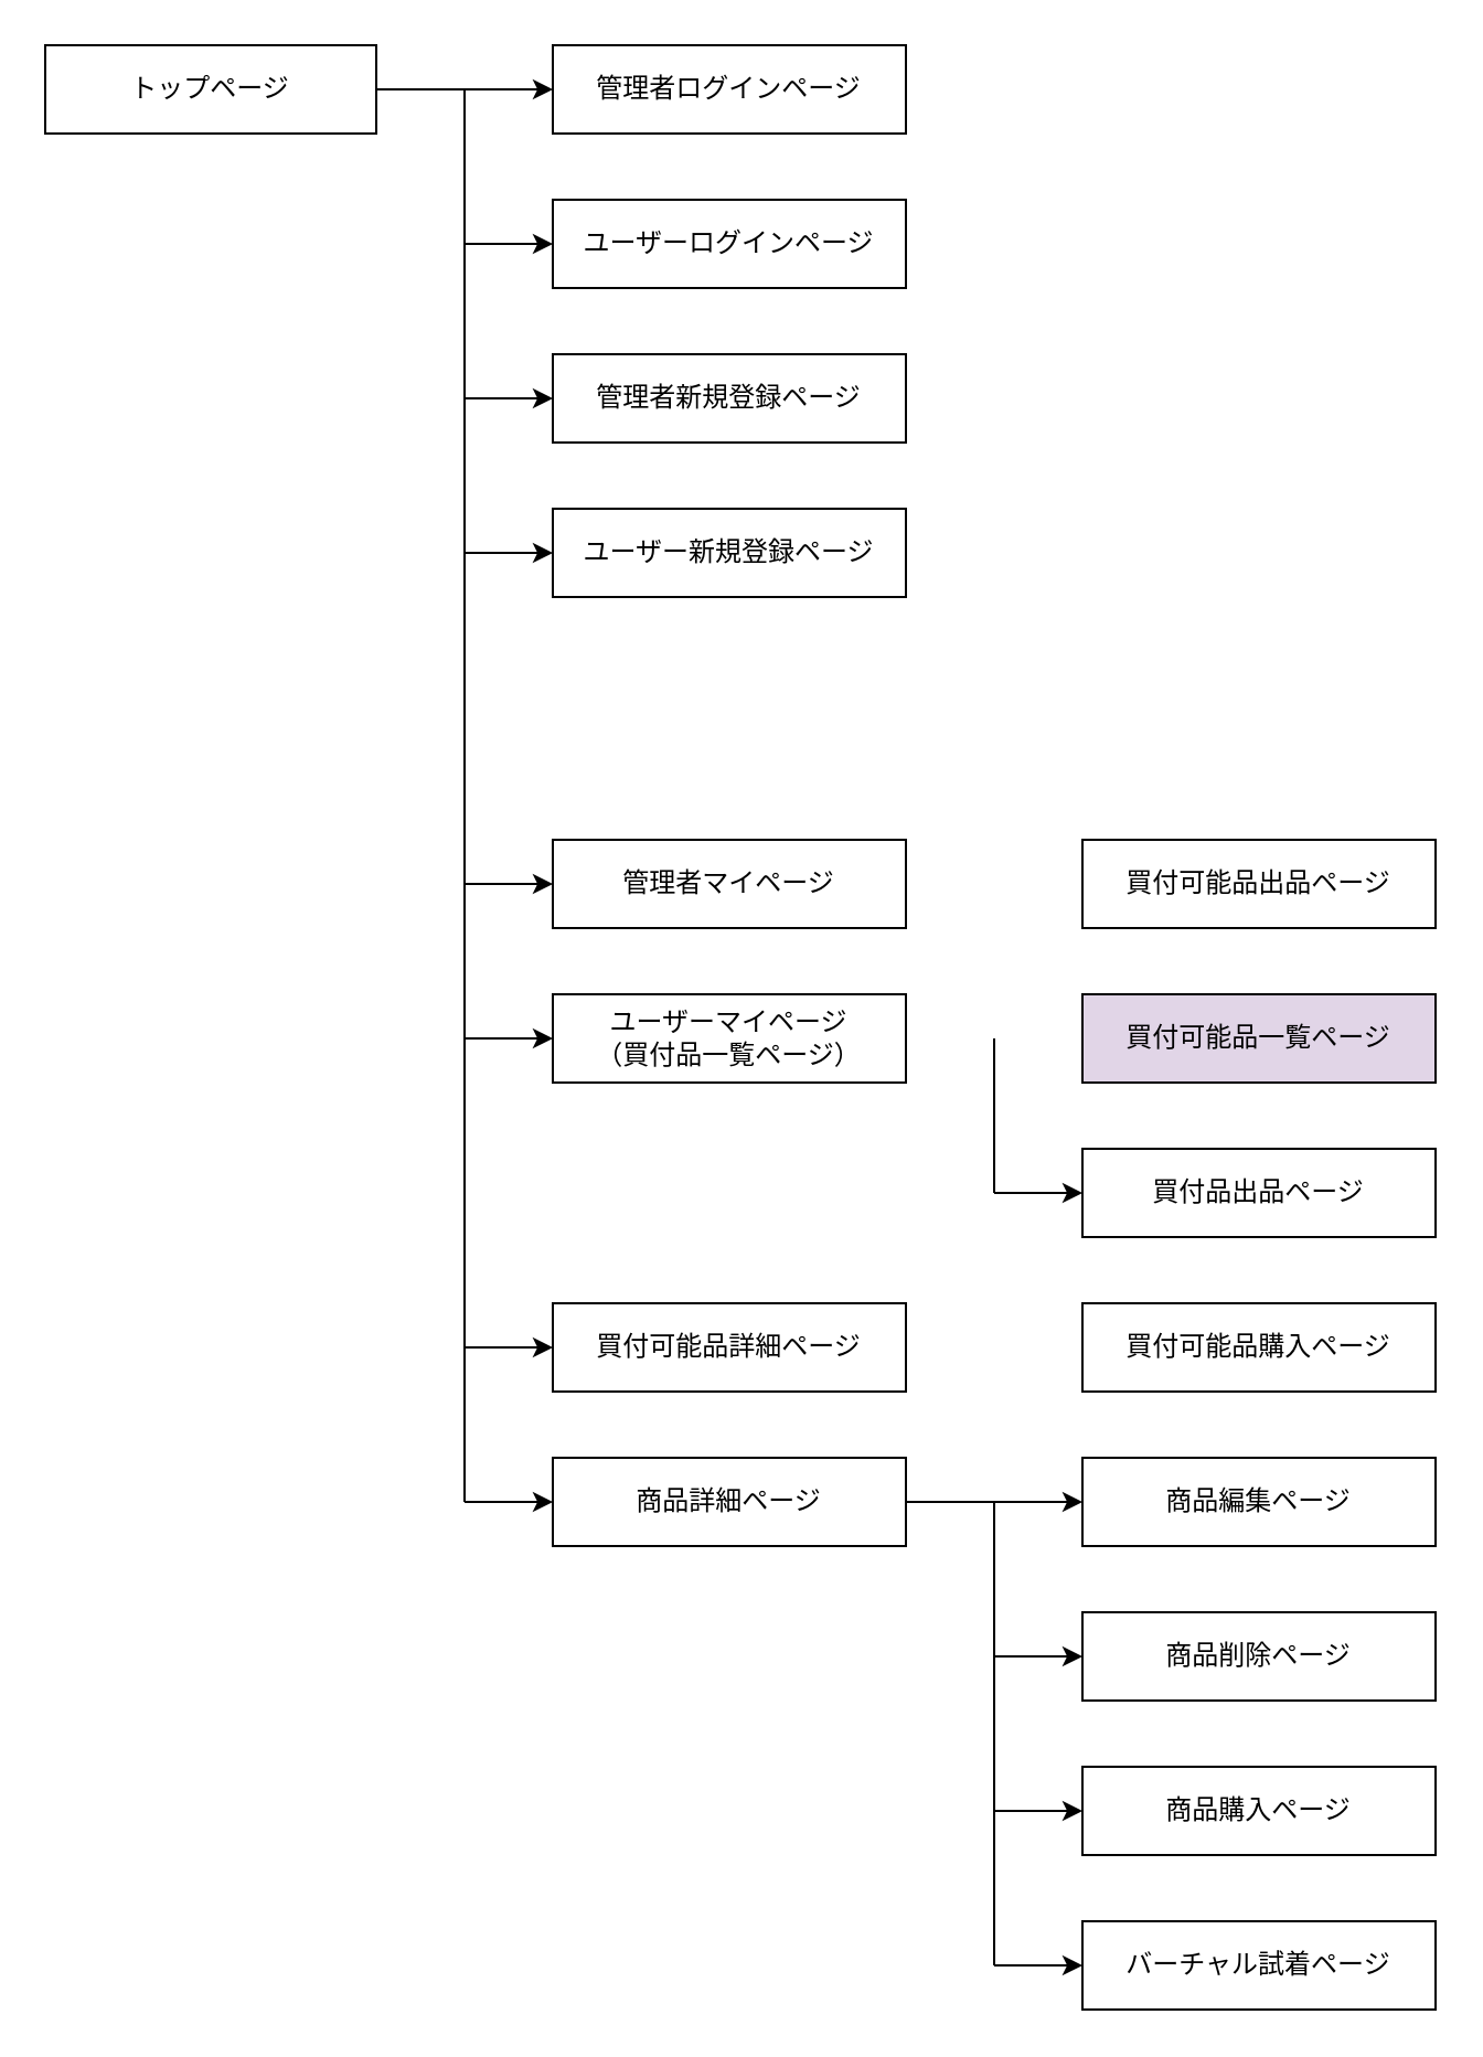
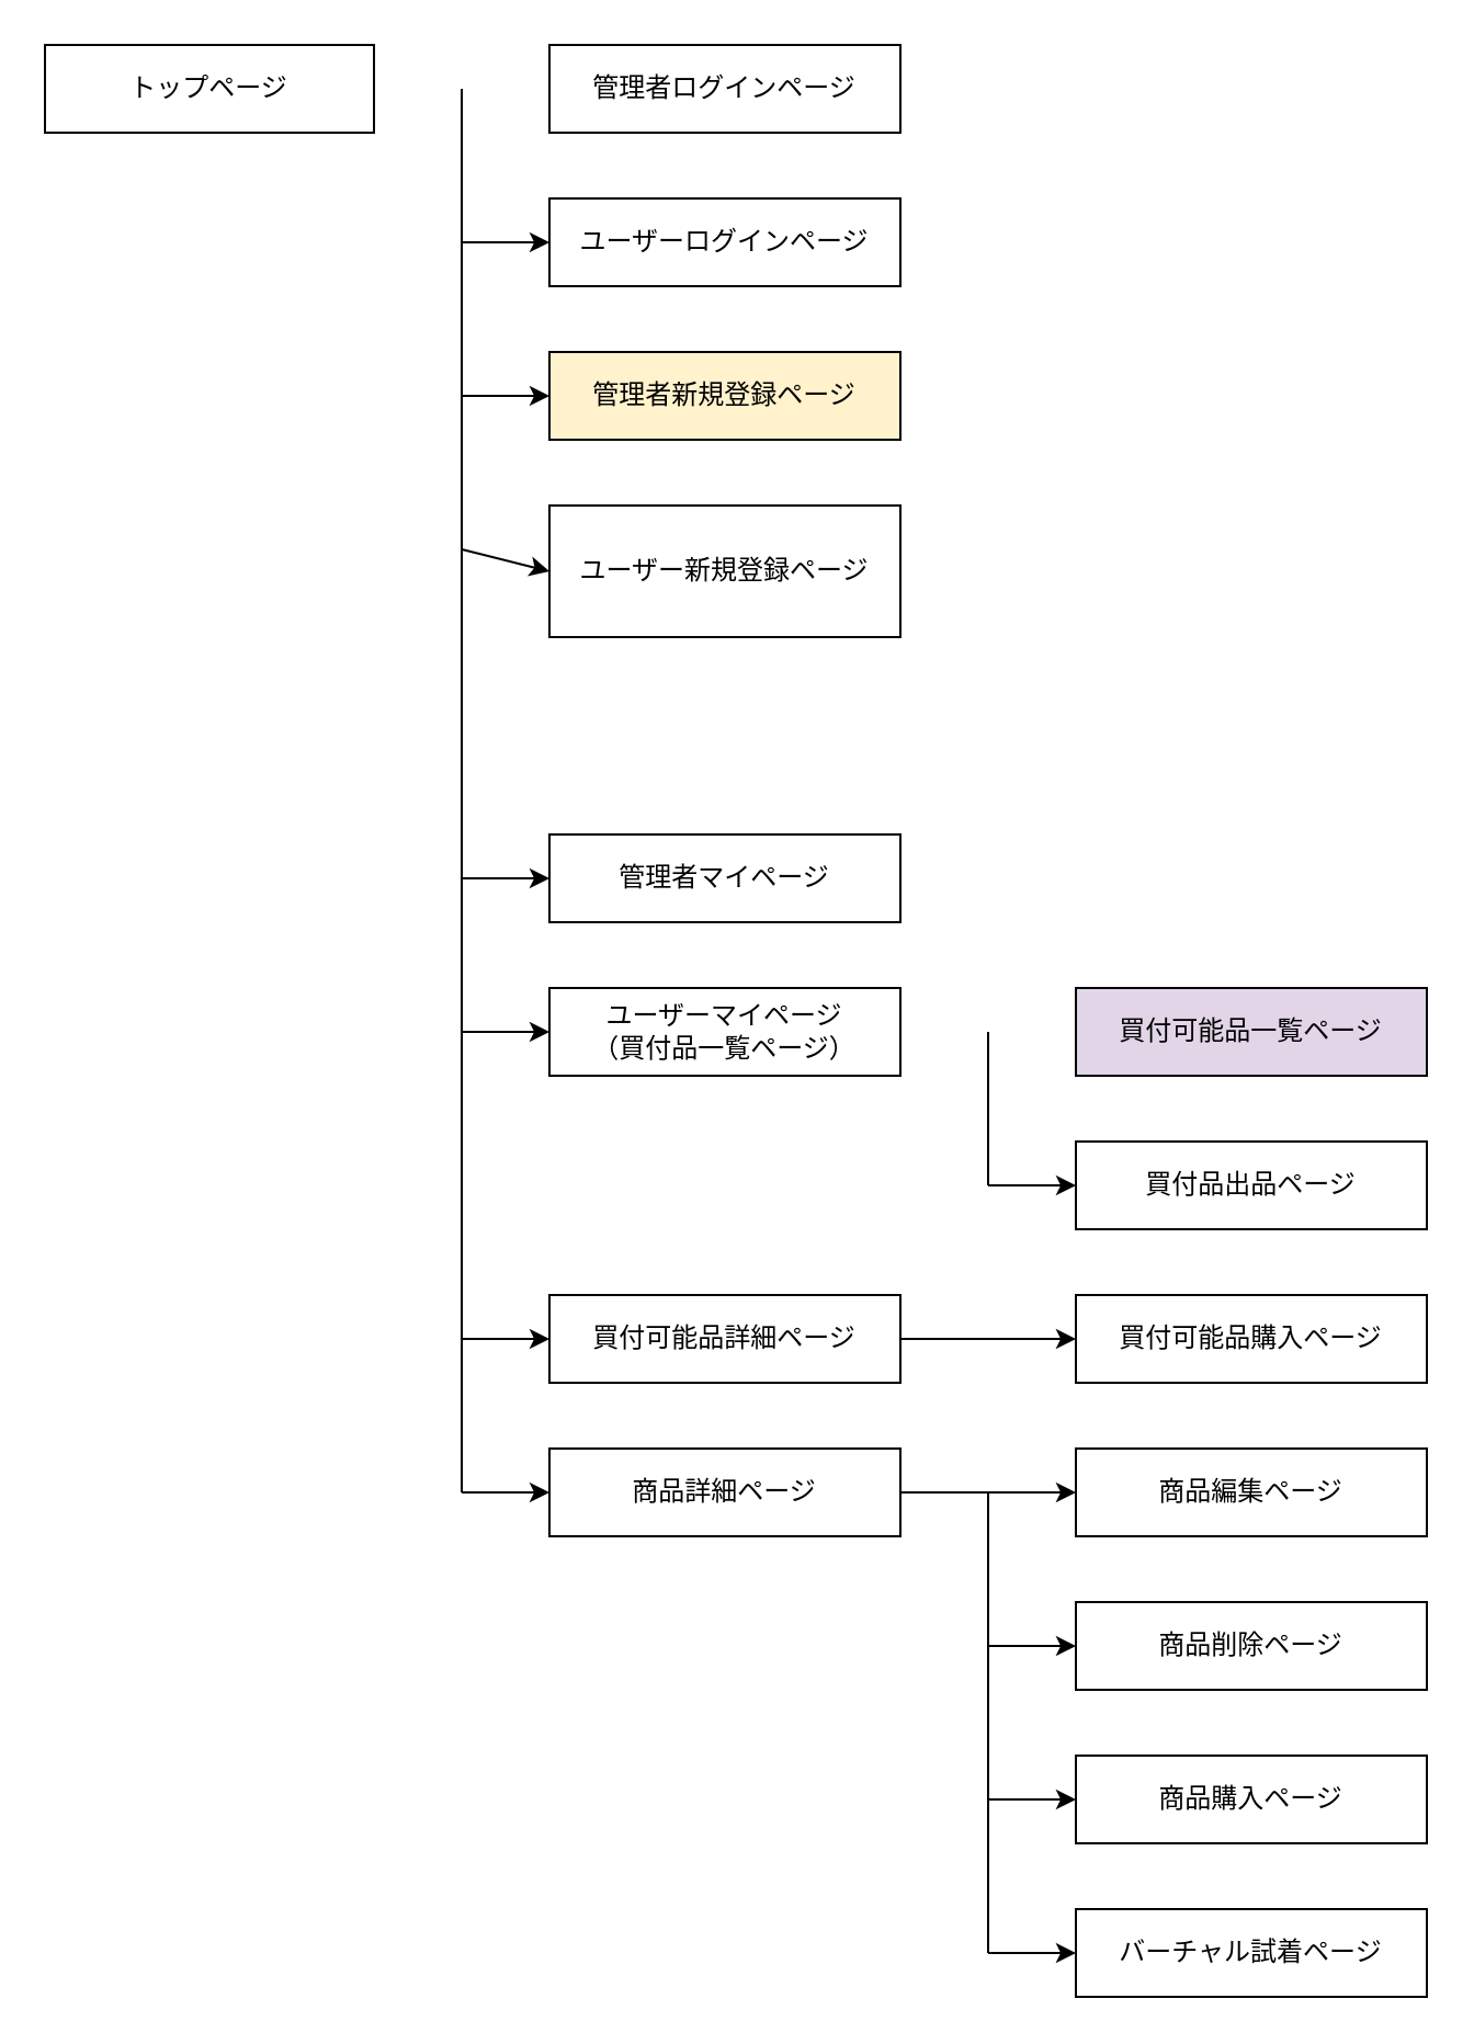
  <mxCell id="0" />
  <mxCell id="1" parent="0" />
- <mxCell id="2" value="" style="edgeStyle=none;html=1;" parent="1" source="3" target="5" edge="1"><mxGeometry relative="1" as="geometry" /></mxCell>
  <mxCell id="3" value="トップページ" style="whiteSpace=wrap;html=1;align=center;" parent="1" vertex="1"><mxGeometry x="20" y="20" width="150" height="40" as="geometry" /></mxCell>
  <mxCell id="4" value="" style="endArrow=none;html=1;rounded=0;" parent="1" edge="1"><mxGeometry relative="1" as="geometry"><mxPoint x="210" y="40" as="sourcePoint" /><mxPoint x="210" y="680" as="targetPoint" /></mxGeometry></mxCell>
  <mxCell id="5" value="管理者ログインページ" style="whiteSpace=wrap;html=1;align=center;" parent="1" vertex="1"><mxGeometry x="250" y="20" width="160" height="40" as="geometry" /></mxCell>
  <mxCell id="6" value="ユーザーログインページ" style="whiteSpace=wrap;html=1;align=center;" parent="1" vertex="1"><mxGeometry x="250" y="90" width="160" height="40" as="geometry" /></mxCell>
- <mxCell id="7" value="管理者新規登録ページ" style="whiteSpace=wrap;html=1;align=center;" parent="1" vertex="1"><mxGeometry x="250" y="160" width="160" height="40" as="geometry" /></mxCell>
- <mxCell id="8" value="ユーザー新規登録ページ" style="whiteSpace=wrap;html=1;align=center;" parent="1" vertex="1"><mxGeometry x="250" y="230" width="160" height="40" as="geometry" /></mxCell>
+ <mxCell id="7" value="管理者新規登録ページ" style="whiteSpace=wrap;html=1;align=center;fillColor=#fff2cc;" parent="1" vertex="1"><mxGeometry x="250" y="160" width="160" height="40" as="geometry" /></mxCell>
+ <mxCell id="8" value="ユーザー新規登録ページ" style="whiteSpace=wrap;html=1;align=center;" parent="1" vertex="1"><mxGeometry x="250" y="230" width="160" height="60" as="geometry" /></mxCell>
  <mxCell id="9" value="管理者マイページ" style="whiteSpace=wrap;html=1;align=center;" parent="1" vertex="1"><mxGeometry x="250" y="380" width="160" height="40" as="geometry" /></mxCell>
  <mxCell id="10" value="ユーザーマイページ&lt;br&gt;（買付品一覧ページ）" style="whiteSpace=wrap;html=1;align=center;" parent="1" vertex="1"><mxGeometry x="250" y="450" width="160" height="40" as="geometry" /></mxCell>
  <mxCell id="11" value="商品詳細ページ" style="whiteSpace=wrap;html=1;align=center;" parent="1" vertex="1"><mxGeometry x="250" y="660" width="160" height="40" as="geometry" /></mxCell>
- <mxCell id="12" value="買付可能品出品ページ" style="whiteSpace=wrap;html=1;align=center;" parent="1" vertex="1"><mxGeometry x="490" y="380" width="160" height="40" as="geometry" /></mxCell>
  <mxCell id="13" value="" style="edgeStyle=none;html=1;" parent="1" target="32" edge="1"><mxGeometry relative="1" as="geometry"><mxPoint x="210" y="610" as="sourcePoint" /></mxGeometry></mxCell>
  <mxCell id="14" value="買付可能品一覧ページ" style="whiteSpace=wrap;html=1;align=center;fillColor=#e1d5e7;" parent="1" vertex="1"><mxGeometry x="490" y="450" width="160" height="40" as="geometry" /></mxCell>
  <mxCell id="15" value="商品編集ページ" style="whiteSpace=wrap;html=1;align=center;" parent="1" vertex="1"><mxGeometry x="490" y="660" width="160" height="40" as="geometry" /></mxCell>
  <mxCell id="16" value="商品削除ページ" style="whiteSpace=wrap;html=1;align=center;" parent="1" vertex="1"><mxGeometry x="490" y="730" width="160" height="40" as="geometry" /></mxCell>
  <mxCell id="17" value="商品購入ページ" style="whiteSpace=wrap;html=1;align=center;" parent="1" vertex="1"><mxGeometry x="490" y="800" width="160" height="40" as="geometry" /></mxCell>
  <mxCell id="18" value="" style="edgeStyle=none;html=1;" parent="1" edge="1"><mxGeometry relative="1" as="geometry"><mxPoint x="210" y="110" as="sourcePoint" /><mxPoint x="250" y="110" as="targetPoint" /></mxGeometry></mxCell>
  <mxCell id="19" value="買付品出品ページ" style="whiteSpace=wrap;html=1;align=center;" parent="1" vertex="1"><mxGeometry x="490" y="520" width="160" height="40" as="geometry" /></mxCell>
  <mxCell id="20" value="" style="edgeStyle=none;html=1;" parent="1" edge="1"><mxGeometry relative="1" as="geometry"><mxPoint x="210" y="180" as="sourcePoint" /><mxPoint x="250" y="180" as="targetPoint" /></mxGeometry></mxCell>
  <mxCell id="21" value="" style="edgeStyle=none;html=1;entryX=0;entryY=0.5;entryDx=0;entryDy=0;" parent="1" target="8" edge="1"><mxGeometry relative="1" as="geometry"><mxPoint x="210" y="250" as="sourcePoint" /><mxPoint x="260" y="240" as="targetPoint" /></mxGeometry></mxCell>
  <mxCell id="22" value="" style="edgeStyle=none;html=1;" parent="1" edge="1"><mxGeometry relative="1" as="geometry"><mxPoint x="210" y="400" as="sourcePoint" /><mxPoint x="250" y="400" as="targetPoint" /></mxGeometry></mxCell>
  <mxCell id="23" value="" style="edgeStyle=none;html=1;entryX=0;entryY=0.5;entryDx=0;entryDy=0;" parent="1" target="10" edge="1"><mxGeometry relative="1" as="geometry"><mxPoint x="210" y="470" as="sourcePoint" /><mxPoint x="260" y="480" as="targetPoint" /></mxGeometry></mxCell>
  <mxCell id="24" value="" style="edgeStyle=none;html=1;" parent="1" edge="1"><mxGeometry relative="1" as="geometry"><mxPoint x="210" y="680" as="sourcePoint" /><mxPoint x="250" y="680" as="targetPoint" /></mxGeometry></mxCell>
  <mxCell id="25" value="" style="endArrow=none;html=1;rounded=0;" parent="1" edge="1"><mxGeometry relative="1" as="geometry"><mxPoint x="450" y="470" as="sourcePoint" /><mxPoint x="450" y="540" as="targetPoint" /></mxGeometry></mxCell>
  <mxCell id="26" value="" style="edgeStyle=none;html=1;" parent="1" edge="1"><mxGeometry relative="1" as="geometry"><mxPoint x="450" y="540" as="sourcePoint" /><mxPoint x="490" y="540" as="targetPoint" /></mxGeometry></mxCell>
  <mxCell id="27" value="" style="edgeStyle=none;html=1;exitX=1;exitY=0.5;exitDx=0;exitDy=0;" parent="1" source="11" edge="1"><mxGeometry relative="1" as="geometry"><mxPoint x="440" y="680" as="sourcePoint" /><mxPoint x="490" y="680" as="targetPoint" /></mxGeometry></mxCell>
  <mxCell id="28" value="" style="endArrow=none;html=1;rounded=0;" parent="1" edge="1"><mxGeometry relative="1" as="geometry"><mxPoint x="450" y="680" as="sourcePoint" /><mxPoint x="450" y="890" as="targetPoint" /></mxGeometry></mxCell>
  <mxCell id="29" value="" style="edgeStyle=none;html=1;" parent="1" edge="1"><mxGeometry relative="1" as="geometry"><mxPoint x="450" y="750" as="sourcePoint" /><mxPoint x="490" y="750" as="targetPoint" /></mxGeometry></mxCell>
  <mxCell id="30" value="" style="edgeStyle=none;html=1;" parent="1" edge="1"><mxGeometry relative="1" as="geometry"><mxPoint x="450" y="820" as="sourcePoint" /><mxPoint x="490" y="820" as="targetPoint" /></mxGeometry></mxCell>
+ <mxCell id="31" value="" style="edgeStyle=none;html=1;" parent="1" source="32" target="33" edge="1"><mxGeometry relative="1" as="geometry" /></mxCell>
  <mxCell id="32" value="買付可能品詳細ページ" style="whiteSpace=wrap;html=1;align=center;" parent="1" vertex="1"><mxGeometry x="250" y="590" width="160" height="40" as="geometry" /></mxCell>
  <mxCell id="33" value="買付可能品購入ページ" style="whiteSpace=wrap;html=1;align=center;" parent="1" vertex="1"><mxGeometry x="490" y="590" width="160" height="40" as="geometry" /></mxCell>
  <mxCell id="34" value="バーチャル試着ページ" style="whiteSpace=wrap;html=1;align=center;" parent="1" vertex="1"><mxGeometry x="490" y="870" width="160" height="40" as="geometry" /></mxCell>
  <mxCell id="35" value="" style="edgeStyle=none;html=1;" parent="1" edge="1"><mxGeometry relative="1" as="geometry"><mxPoint x="450" y="890" as="sourcePoint" /><mxPoint x="490" y="890" as="targetPoint" /></mxGeometry></mxCell>
